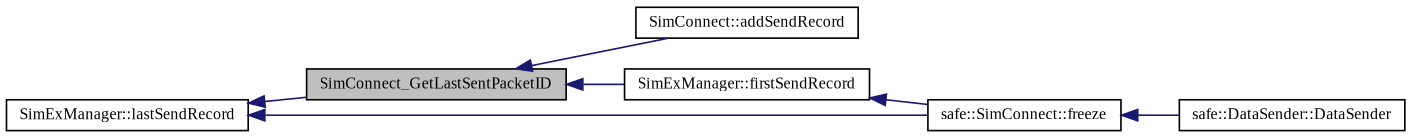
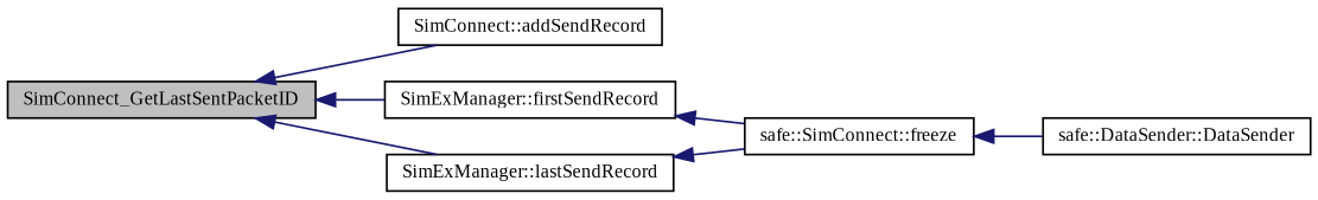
  digraph {
    fontname="Liberation Serif"
    rankdir=LR
    node [color=black fontname="Liberation Serif" fontsize=10 shape=record]
    edge [color=midnightblue dir=back fontname="Liberation Serif" fontsize=10 labelfontname=FreeSans labelfontsize=10 style=solid]
    n1 [fillcolor=grey75 fontcolor=black height=0.2 label=SimConnect_GetLastSentPacketID style=filled width=0.4]
    n2 [height=0.2 label="SimConnect::addSendRecord" width=0.4]
    n3 [height=0.2 label="SimExManager::firstSendRecord" width=0.4]
    n4 [height=0.2 label="SimExManager::lastSendRecord" width=0.4]
    n5 [height=0.2 label="safe::SimConnect::freeze" width=0.4]
    n6 [height=0.2 label="safe::DataSender::DataSender" width=0.4]
    n1 -> n2
    n1 -> n3
-   n4 -> n1
+   n1 -> n4
    n3 -> n5
    n4 -> n5
    n5 -> n6
  }
